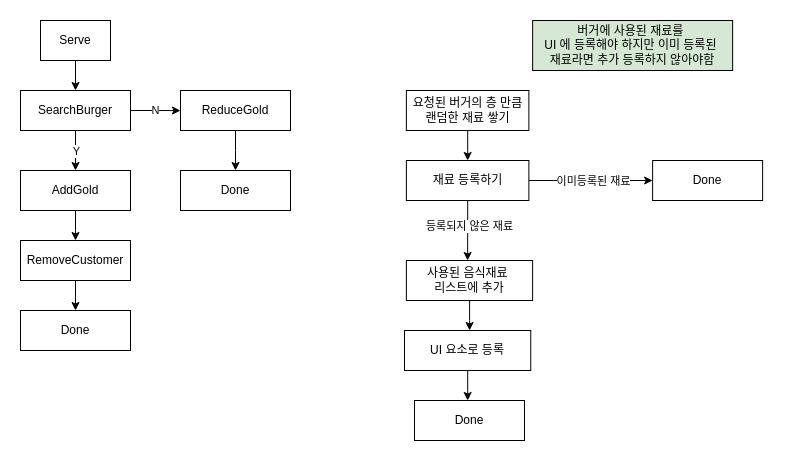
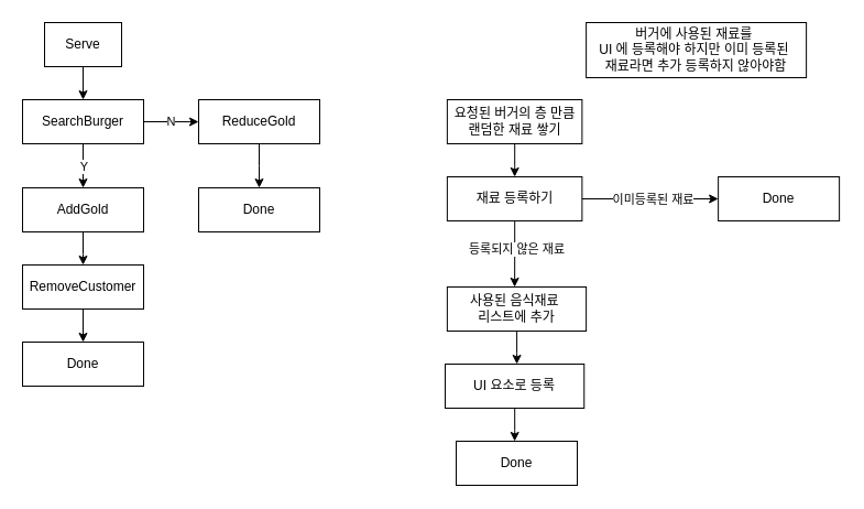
  <mxCell id="0" />
  <mxCell id="1" parent="0" />
  <mxCell id="2" value="Serve" style="html=1;whiteSpace=wrap;" vertex="1" parent="1"><mxGeometry x="40" y="20" width="70" height="40" as="geometry" /></mxCell>
  <mxCell id="3" style="edgeStyle=orthogonalEdgeStyle;rounded=0;orthogonalLoop=1;jettySize=auto;html=1;exitX=1;exitY=0.5;exitDx=0;exitDy=0;" edge="1" parent="1" source="7"><mxGeometry relative="1" as="geometry"><mxPoint x="180" y="110.111" as="targetPoint" /></mxGeometry></mxCell>
  <mxCell id="4" value="N" style="edgeLabel;html=1;align=center;verticalAlign=middle;resizable=0;points=[];" vertex="1" connectable="0" parent="3"><mxGeometry x="-0.033" y="1" relative="1" as="geometry"><mxPoint as="offset" /></mxGeometry></mxCell>
  <mxCell id="5" style="edgeStyle=orthogonalEdgeStyle;rounded=0;orthogonalLoop=1;jettySize=auto;html=1;" edge="1" parent="1" source="7"><mxGeometry relative="1" as="geometry"><mxPoint x="75" y="170" as="targetPoint" /></mxGeometry></mxCell>
  <mxCell id="6" value="Y" style="edgeLabel;html=1;align=center;verticalAlign=middle;resizable=0;points=[];" vertex="1" connectable="0" parent="5"><mxGeometry x="0.168" relative="1" as="geometry"><mxPoint y="-3" as="offset" /></mxGeometry></mxCell>
  <mxCell id="7" value="SearchBurger" style="html=1;whiteSpace=wrap;" vertex="1" parent="1"><mxGeometry x="20" y="90" width="110" height="40" as="geometry" /></mxCell>
  <mxCell id="8" style="edgeStyle=orthogonalEdgeStyle;rounded=0;orthogonalLoop=1;jettySize=auto;html=1;exitX=0.5;exitY=1;exitDx=0;exitDy=0;entryX=0.5;entryY=0;entryDx=0;entryDy=0;" edge="1" parent="1" source="2" target="7"><mxGeometry relative="1" as="geometry"><Array as="points" /></mxGeometry></mxCell>
  <mxCell id="9" style="edgeStyle=orthogonalEdgeStyle;rounded=0;orthogonalLoop=1;jettySize=auto;html=1;" edge="1" parent="1" source="10"><mxGeometry relative="1" as="geometry"><mxPoint x="235" y="170" as="targetPoint" /></mxGeometry></mxCell>
  <mxCell id="10" value="ReduceGold" style="html=1;whiteSpace=wrap;" vertex="1" parent="1"><mxGeometry x="180" y="90" width="110" height="40" as="geometry" /></mxCell>
  <mxCell id="11" value="Done" style="html=1;whiteSpace=wrap;" vertex="1" parent="1"><mxGeometry x="180" y="170" width="110" height="40" as="geometry" /></mxCell>
  <mxCell id="12" style="edgeStyle=orthogonalEdgeStyle;rounded=0;orthogonalLoop=1;jettySize=auto;html=1;" edge="1" parent="1" source="13"><mxGeometry relative="1" as="geometry"><mxPoint x="75" y="240" as="targetPoint" /></mxGeometry></mxCell>
  <mxCell id="13" value="AddGold" style="html=1;whiteSpace=wrap;" vertex="1" parent="1"><mxGeometry x="20" y="170" width="110" height="40" as="geometry" /></mxCell>
  <mxCell id="14" style="edgeStyle=orthogonalEdgeStyle;rounded=0;orthogonalLoop=1;jettySize=auto;html=1;entryX=0.5;entryY=0;entryDx=0;entryDy=0;" edge="1" parent="1" source="15" target="16"><mxGeometry relative="1" as="geometry" /></mxCell>
  <mxCell id="15" value="RemoveCustomer" style="html=1;whiteSpace=wrap;" vertex="1" parent="1"><mxGeometry x="20" y="240" width="110" height="40" as="geometry" /></mxCell>
  <mxCell id="16" value="Done" style="html=1;whiteSpace=wrap;" vertex="1" parent="1"><mxGeometry x="20" y="310" width="110" height="40" as="geometry" /></mxCell>
  <mxCell id="17" style="edgeStyle=orthogonalEdgeStyle;rounded=0;orthogonalLoop=1;jettySize=auto;html=1;" edge="1" parent="1" source="18"><mxGeometry relative="1" as="geometry"><mxPoint x="467.12" y="160" as="targetPoint" /></mxGeometry></mxCell>
  <mxCell id="18" value="요청된 버거의 층 만큼 랜덤한 재료 쌓기" style="html=1;whiteSpace=wrap;" vertex="1" parent="1"><mxGeometry x="405.87" y="90" width="122.5" height="40" as="geometry" /></mxCell>
- <mxCell id="19" value="버거에 사용된 재료를&amp;nbsp;&lt;div&gt;UI 에 등록해야 하지만 이미 등록된&amp;nbsp;&lt;/div&gt;&lt;div&gt;재료라면 추가 등록하지 않아야함&lt;/div&gt;" style="html=1;whiteSpace=wrap;fillColor=#d5e8d4;" vertex="1" parent="1"><mxGeometry x="532.12" y="20" width="200" height="50" as="geometry" /></mxCell>
+ <mxCell id="19" value="버거에 사용된 재료를&amp;nbsp;&lt;div&gt;UI 에 등록해야 하지만 이미 등록된&amp;nbsp;&lt;/div&gt;&lt;div&gt;재료라면 추가 등록하지 않아야함&lt;/div&gt;" style="html=1;whiteSpace=wrap;" vertex="1" parent="1"><mxGeometry x="532.12" y="20" width="200" height="50" as="geometry" /></mxCell>
  <mxCell id="20" style="edgeStyle=orthogonalEdgeStyle;rounded=0;orthogonalLoop=1;jettySize=auto;html=1;" edge="1" parent="1" source="24"><mxGeometry relative="1" as="geometry"><mxPoint x="652.12" y="180" as="targetPoint" /></mxGeometry></mxCell>
  <mxCell id="21" value="이미등록된 재료" style="edgeLabel;html=1;align=center;verticalAlign=middle;resizable=0;points=[];" vertex="1" connectable="0" parent="20"><mxGeometry x="-0.138" y="-1" relative="1" as="geometry"><mxPoint x="10" y="-1" as="offset" /></mxGeometry></mxCell>
  <mxCell id="22" style="edgeStyle=orthogonalEdgeStyle;rounded=0;orthogonalLoop=1;jettySize=auto;html=1;" edge="1" parent="1" source="24"><mxGeometry relative="1" as="geometry"><mxPoint x="467.12" y="260" as="targetPoint" /></mxGeometry></mxCell>
  <mxCell id="23" value="등록되지 않은 재료" style="edgeLabel;html=1;align=center;verticalAlign=middle;resizable=0;points=[];" vertex="1" connectable="0" parent="22"><mxGeometry x="-0.17" y="1" relative="1" as="geometry"><mxPoint as="offset" /></mxGeometry></mxCell>
  <mxCell id="24" value="재료 등록하기" style="html=1;whiteSpace=wrap;" vertex="1" parent="1"><mxGeometry x="405.87" y="160" width="122.5" height="40" as="geometry" /></mxCell>
  <mxCell id="25" value="Done" style="html=1;whiteSpace=wrap;" vertex="1" parent="1"><mxGeometry x="652.12" y="160" width="110" height="40" as="geometry" /></mxCell>
  <mxCell id="26" style="edgeStyle=orthogonalEdgeStyle;rounded=0;orthogonalLoop=1;jettySize=auto;html=1;" edge="1" parent="1" source="27"><mxGeometry relative="1" as="geometry"><mxPoint x="469.12" y="330" as="targetPoint" /></mxGeometry></mxCell>
  <mxCell id="27" value="사용된 음식재료&amp;nbsp;&lt;div&gt;리스트에 추가&lt;/div&gt;" style="html=1;whiteSpace=wrap;" vertex="1" parent="1"><mxGeometry x="405.87" y="260" width="126.25" height="40" as="geometry" /></mxCell>
  <mxCell id="28" value="UI 요소로 등록" style="html=1;whiteSpace=wrap;" vertex="1" parent="1"><mxGeometry x="404" y="330" width="126.25" height="40" as="geometry" /></mxCell>
  <mxCell id="29" value="Done" style="html=1;whiteSpace=wrap;" vertex="1" parent="1"><mxGeometry x="414" y="400" width="110" height="40" as="geometry" /></mxCell>
  <mxCell id="30" style="edgeStyle=orthogonalEdgeStyle;rounded=0;orthogonalLoop=1;jettySize=auto;html=1;" edge="1" parent="1" source="28"><mxGeometry relative="1" as="geometry"><mxPoint x="467.12" y="400" as="targetPoint" /></mxGeometry></mxCell>
